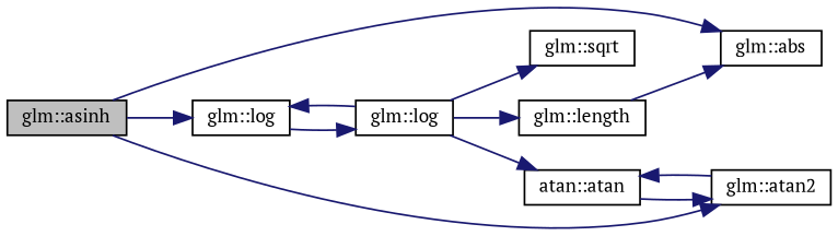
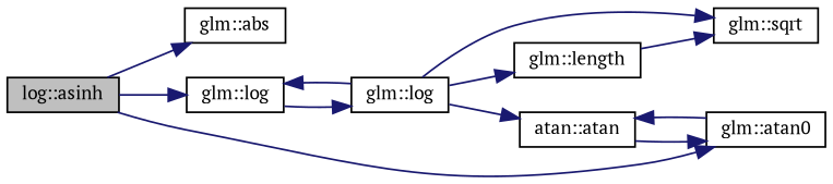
  digraph {
    fontname="PT Serif"
    rankdir=LR
    node [color=black fontname="PT Serif" fontsize=10 shape=record]
    edge [color=midnightblue fontname="PT Serif" fontsize=10 labelfontname=FreeSans labelfontsize=10 style=solid]
-   n1 [fillcolor=grey75 fontcolor=black height=0.2 label="glm::asinh" style=filled width=0.4]
+   n1 [fillcolor=grey75 fontcolor=black height=0.2 label="log::asinh" style=filled width=0.4]
    n2 [height=0.2 label="glm::abs" width=0.4]
    n3 [height=0.2 label="glm::log" width=0.4]
-   n4 [height=0.2 label="glm::atan2" width=0.4]
+   n4 [height=0.2 label="glm::atan0" width=0.4]
    n5 [height=0.2 label="glm::log" width=0.4]
    n6 [height=0.2 label="glm::sqrt" width=0.4]
    n7 [height=0.2 label="atan::atan" width=0.4]
    n8 [height=0.2 label="glm::length" width=0.4]
    n1 -> n2
    n1 -> n3
    n1 -> n4
    n3 -> n5
    n4 -> n7
    n5 -> n3
    n5 -> n6
    n5 -> n7
    n5 -> n8
    n7 -> n4
-   n8 -> n2
+   n8 -> n6
  }
